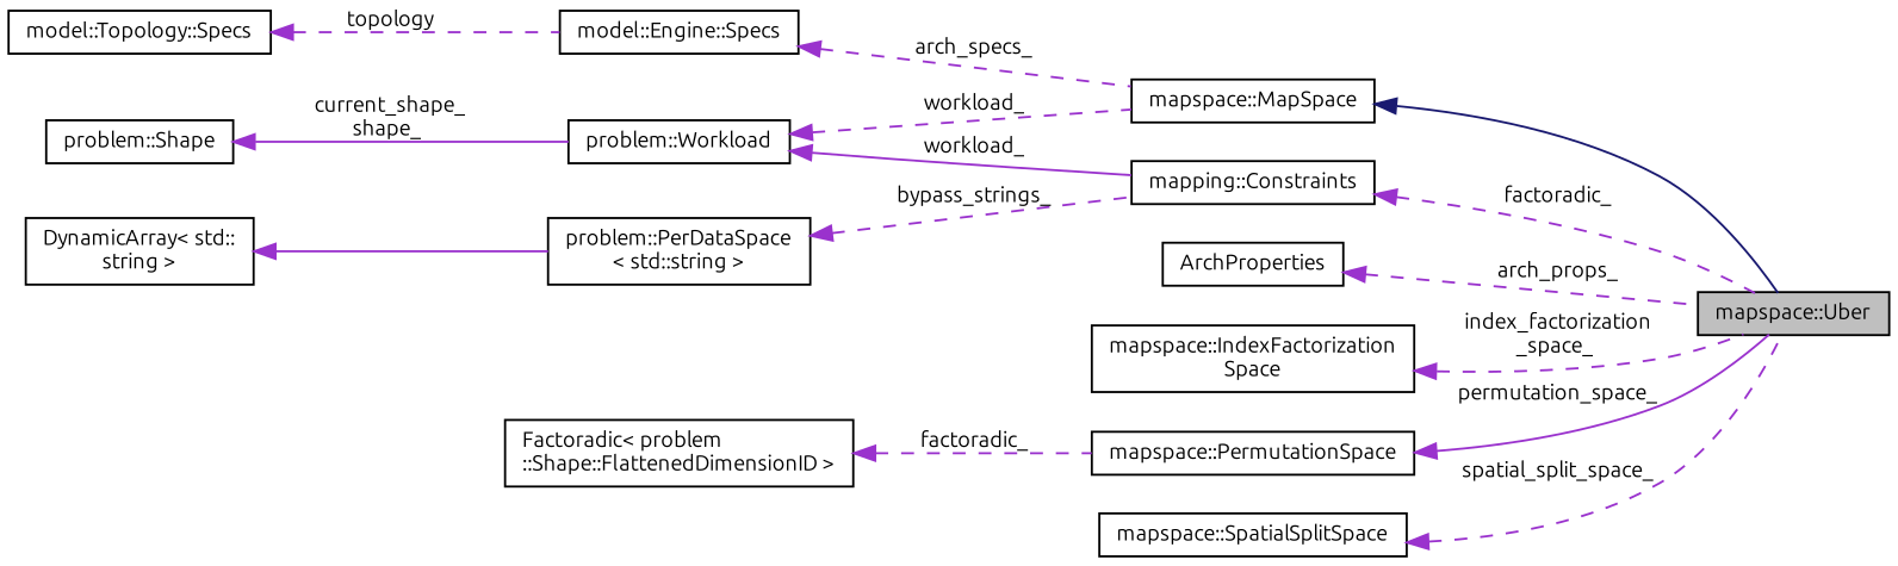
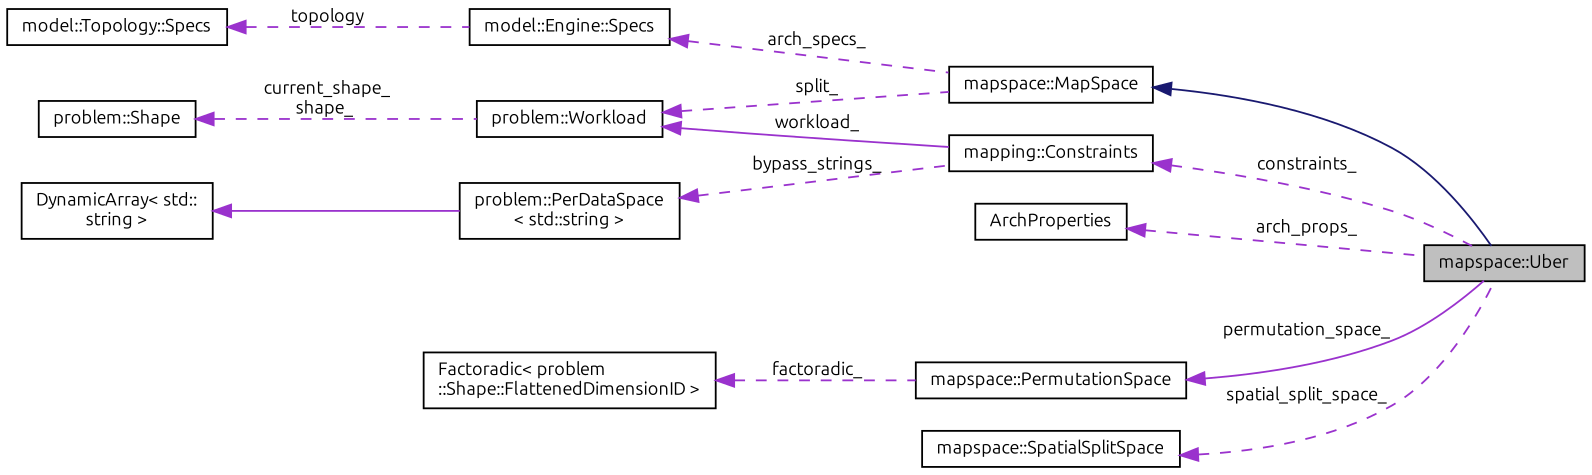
  digraph {
    fontname=Ubuntu
    rankdir=LR
    node [color=black fillcolor=white fontname=Ubuntu fontsize=10 shape=record style=filled]
    edge [color=darkorchid3 dir=back fontname=Ubuntu fontsize=10 labelfontname=Helvetica labelfontsize=10 style=dashed]
    n1 [fillcolor=grey75 fontcolor=black height=0.2 label="mapspace::Uber" width=0.4]
    n2 [height=0.2 label="mapspace::MapSpace" width=0.4]
    n3 [height=0.2 label="model::Engine::Specs" width=0.4]
    n4 [height=0.2 label="model::Topology::Specs" width=0.4]
    n5 [height=0.2 label="problem::Workload" width=0.4]
    n6 [height=0.2 label="mapping::Constraints" width=0.4]
    n7 [height=0.2 label="problem::Shape" width=0.4]
    n8 [height=0.2 label=ArchProperties width=0.4]
-   n9 [height=0.2 label="mapspace::IndexFactorization\lSpace" width=0.4]
    n10 [height=0.2 label="mapspace::PermutationSpace" width=0.4]
    n11 [height=0.2 label="Factoradic\< problem\l::Shape::FlattenedDimensionID \>" width=0.4]
    n12 [height=0.2 label="problem::PerDataSpace\l\< std::string \>" width=0.4]
    n13 [height=0.2 label="DynamicArray\< std::\lstring \>" width=0.4]
    n14 [height=0.2 label="mapspace::SpatialSplitSpace" width=0.4]
    n2 -> n1 [color=midnightblue style=solid]
    n3 -> n2 [label=" arch_specs_"]
    n4 -> n3 [label=" topology"]
-   n5 -> n2 [label=" workload_"]
+   n5 -> n2 [label=" split_"]
    n5 -> n6 [label=" workload_" style=solid]
-   n6 -> n1 [label=" factoradic_"]
-   n7 -> n5 [label=" current_shape_\nshape_" style=solid]
+   n6 -> n1 [label=" constraints_"]
+   n7 -> n5 [label=" current_shape_\nshape_"]
    n8 -> n1 [label=" arch_props_"]
-   n9 -> n1 [label=" index_factorization\l_space_"]
    n10 -> n1 [label=" permutation_space_" style=solid]
    n11 -> n10 [label=" factoradic_"]
    n12 -> n6 [label=" bypass_strings_"]
    n13 -> n12 [style=solid]
    n14 -> n1 [label=" spatial_split_space_"]
  }
